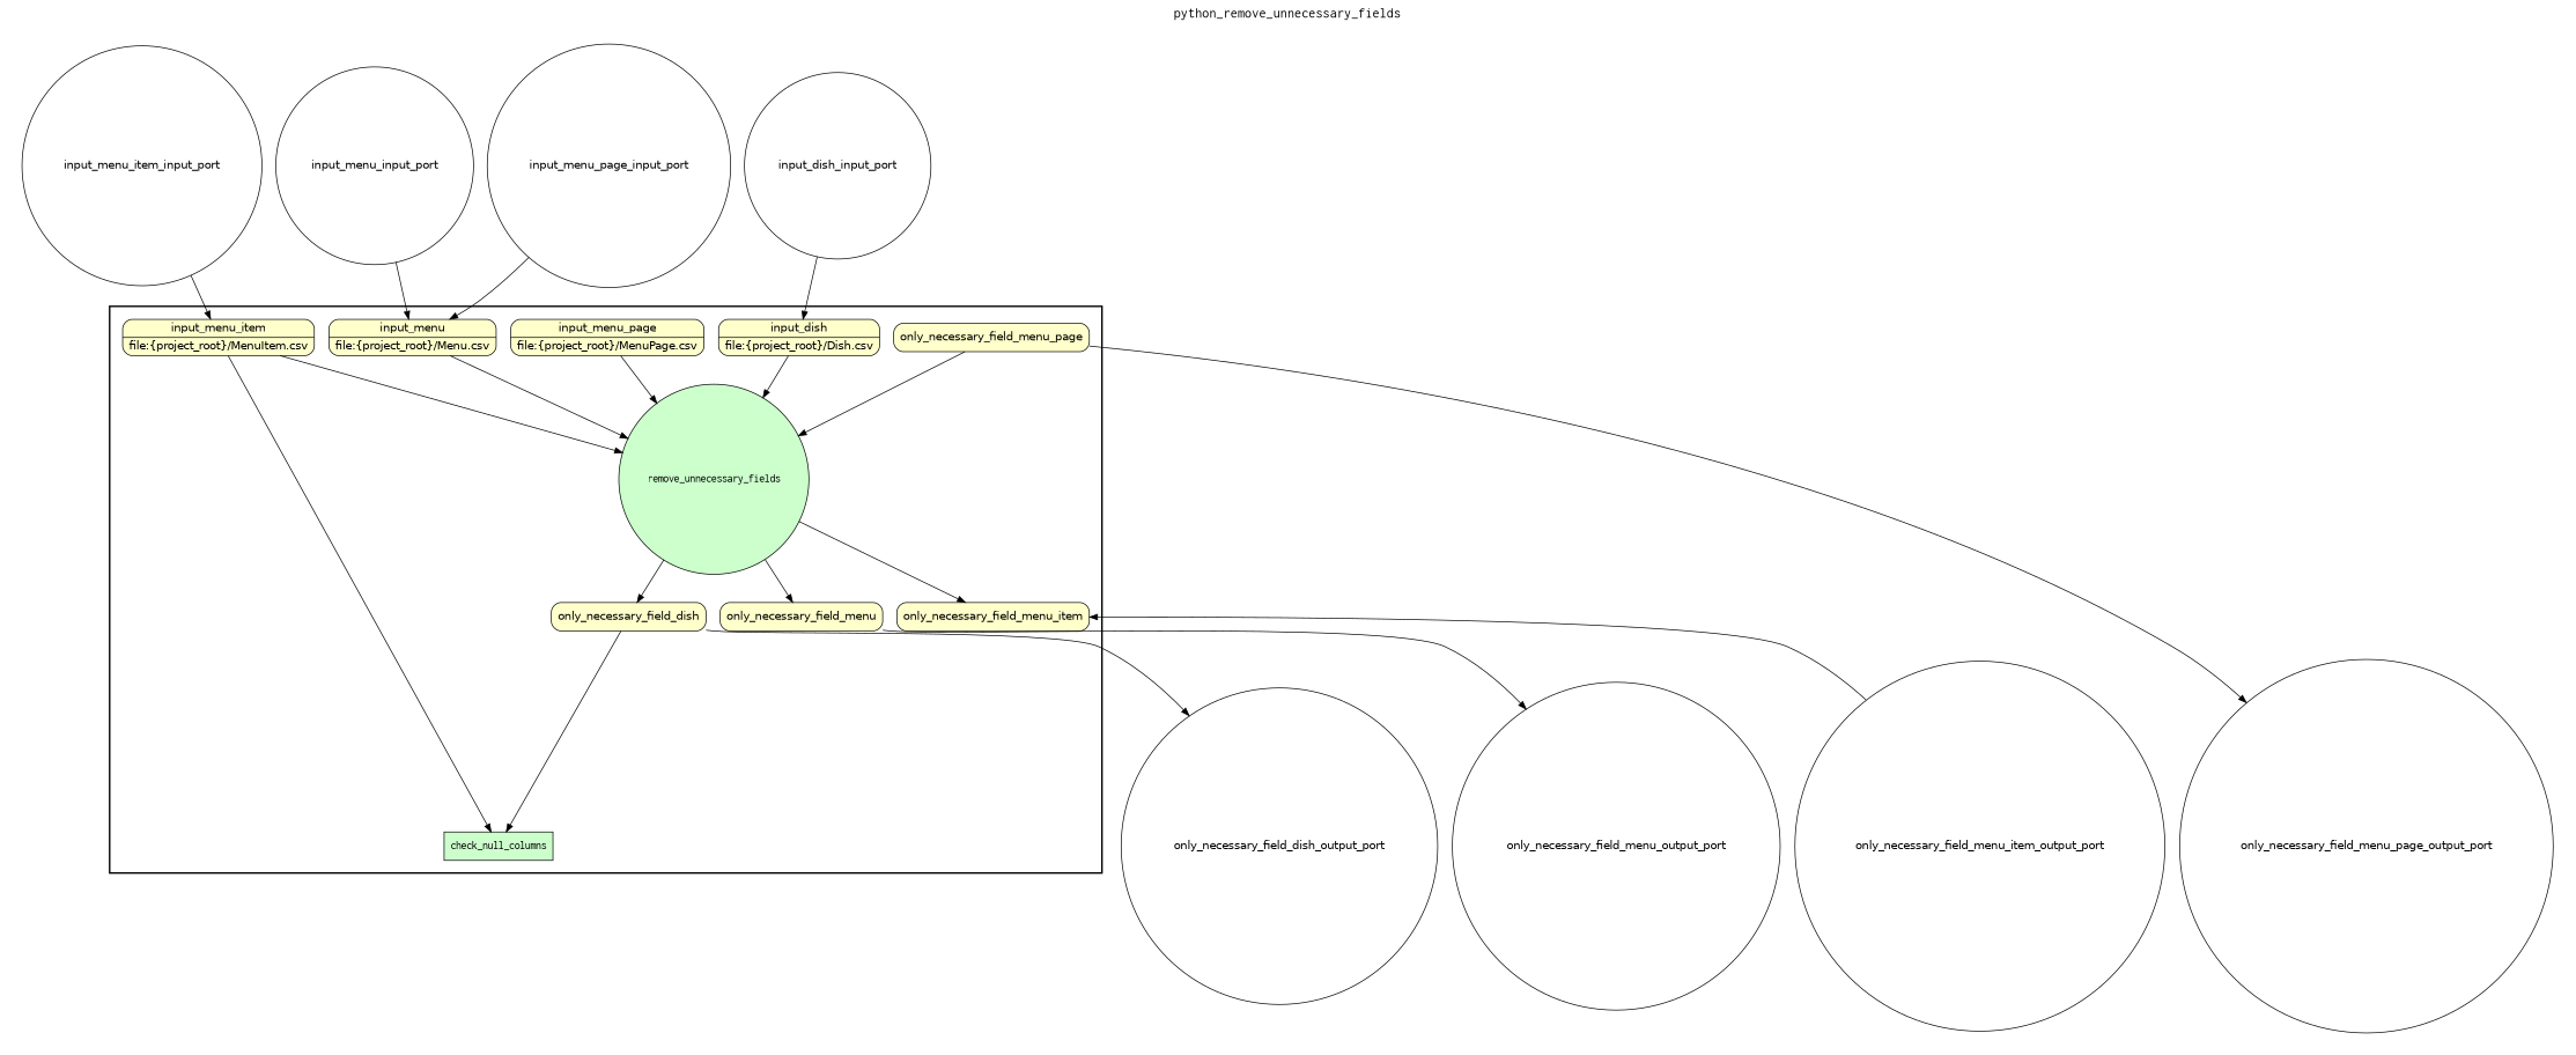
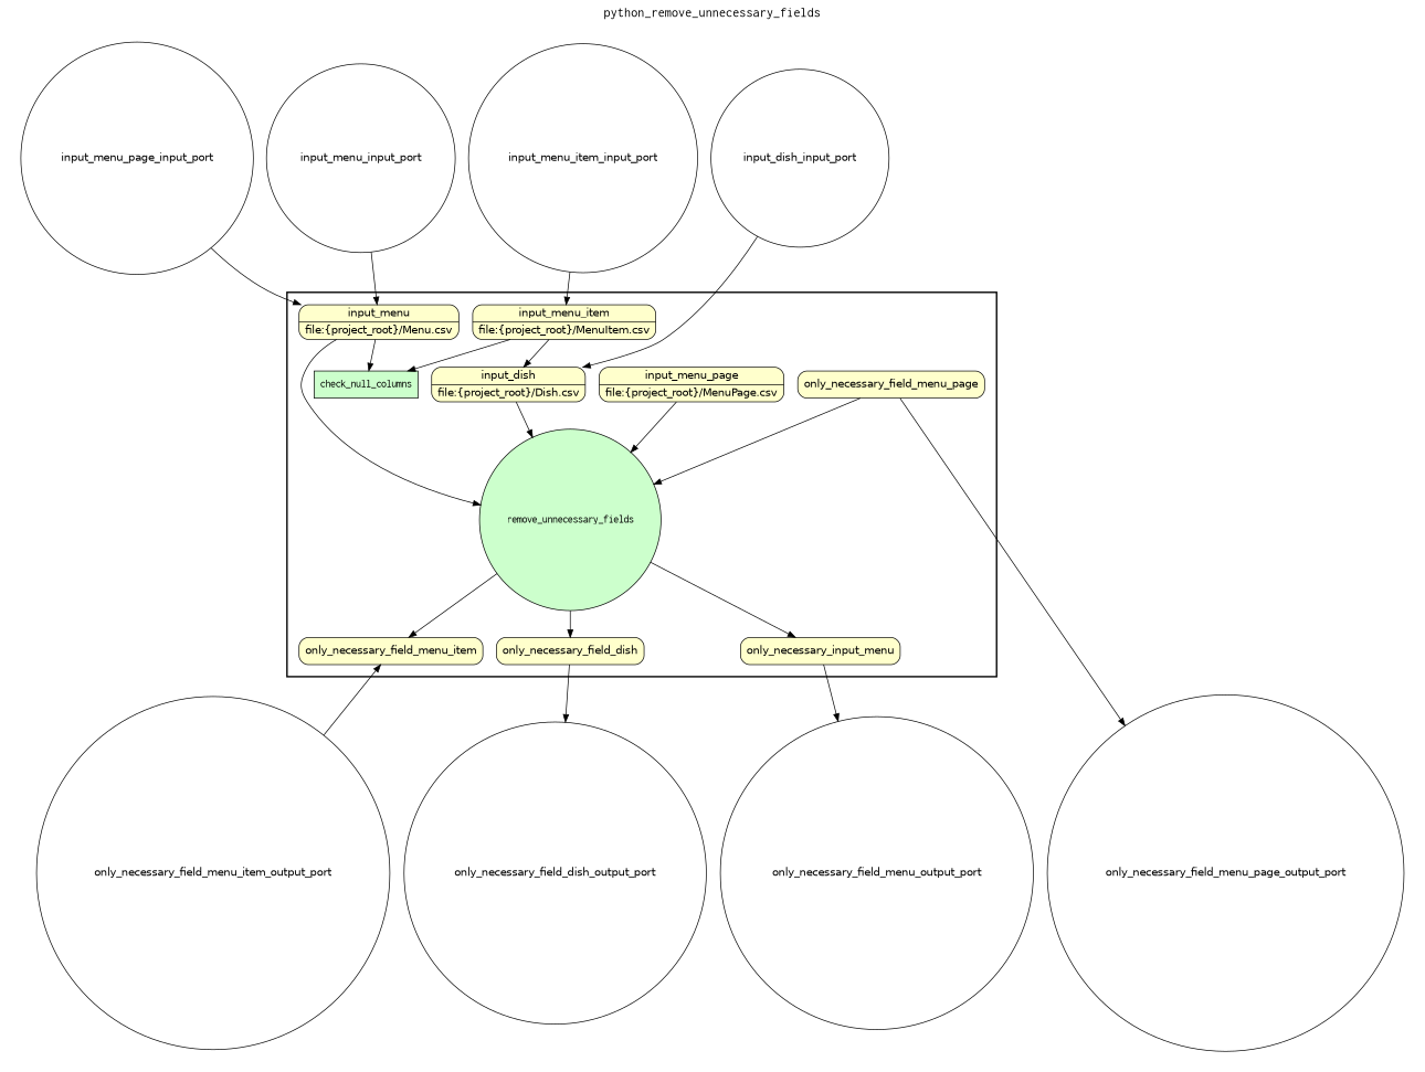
  digraph {
    fontname=Courier
    fontsize=18
    label=python_remove_unnecessary_fields
    labelloc=t
    rankdir=TB
    node [fillcolor="#FFFFCC" fontname=Helvetica peripheries=1 shape=circle style="rounded,filled"]
    check_null_columns [fillcolor="#CCFFCC" fontname=Courier shape=box style=filled]
    remove_unnecessary_fields [fillcolor="#CCFFCC" fontname=Courier style=filled]
-   only_necessary_field_menu [shape=box]
+   only_necessary_field_menu [shape=box label=only_necessary_input_menu]
    only_necessary_field_menu_page [shape=box]
    only_necessary_field_menu_item [shape=box]
    only_necessary_field_dish [shape=box]
    n7 [label="{<f0> input_menu |<f1> file\:\{project_root\}/Menu.csv}" rankdir=LR shape=record]
    n8 [label="{<f0> input_menu_page |<f1> file\:\{project_root\}/MenuPage.csv}" rankdir=LR shape=record]
    n9 [label="{<f0> input_menu_item |<f1> file\:\{project_root\}/MenuItem.csv}" rankdir=LR shape=record]
    n10 [label="{<f0> input_dish |<f1> file\:\{project_root\}/Dish.csv}" rankdir=LR shape=record]
    input_menu_input_port [fillcolor="#FFFFFF" width=0.2]
    input_menu_page_input_port [fillcolor="#FFFFFF" width=0.2]
    input_menu_item_input_port [fillcolor="#FFFFFF" width=0.2]
    input_dish_input_port [fillcolor="#FFFFFF" width=0.2]
    only_necessary_field_menu_output_port [fillcolor="#FFFFFF" width=0.2]
    only_necessary_field_menu_page_output_port [fillcolor="#FFFFFF" width=0.2]
    only_necessary_field_menu_item_output_port [fillcolor="#FFFFFF" width=0.2]
    only_necessary_field_dish_output_port [fillcolor="#FFFFFF" width=0.2]
    subgraph cluster_1 {
      color=black
      label=""
      penwidth=2
      subgraph cluster_2 {
        color=white
        label=""
        penwidth=2
        check_null_columns
        remove_unnecessary_fields
        only_necessary_field_menu
        only_necessary_field_menu_page
        only_necessary_field_menu_item
        only_necessary_field_dish
        n7
        n8
        n9
        n10
      }
    }
    subgraph cluster_3 {
      color=white
      label=""
      subgraph cluster_4 {
        color=white
        label=""
        only_necessary_field_menu_output_port
        only_necessary_field_menu_page_output_port
        only_necessary_field_menu_item_output_port
        only_necessary_field_dish_output_port
      }
    }
    subgraph cluster_5 {
      color=white
      label=""
      subgraph cluster_6 {
        color=white
        label=""
        input_menu_input_port
        input_menu_page_input_port
        input_menu_item_input_port
        input_dish_input_port
      }
    }
    remove_unnecessary_fields -> only_necessary_field_menu
    remove_unnecessary_fields -> only_necessary_field_menu_item
    remove_unnecessary_fields -> only_necessary_field_dish
    only_necessary_field_menu -> only_necessary_field_menu_output_port
    only_necessary_field_menu_page -> remove_unnecessary_fields
    only_necessary_field_menu_page -> only_necessary_field_menu_page_output_port
    only_necessary_field_dish -> only_necessary_field_dish_output_port
-   only_necessary_field_dish -> check_null_columns
+   n7 -> check_null_columns
    n7 -> remove_unnecessary_fields
    n8 -> remove_unnecessary_fields
    n9 -> check_null_columns
-   n9 -> remove_unnecessary_fields
+   n9 -> n10
    n10 -> remove_unnecessary_fields
    input_menu_input_port -> n7
    input_menu_page_input_port -> n7
    input_menu_item_input_port -> n9
    input_dish_input_port -> n10
    only_necessary_field_menu_item_output_port -> only_necessary_field_menu_item
  }
